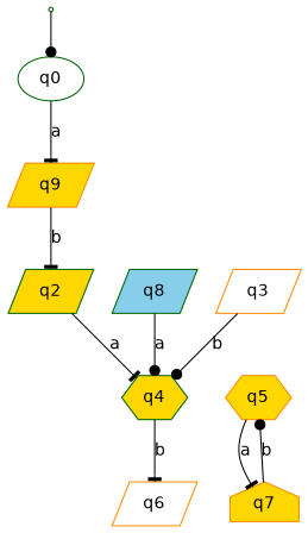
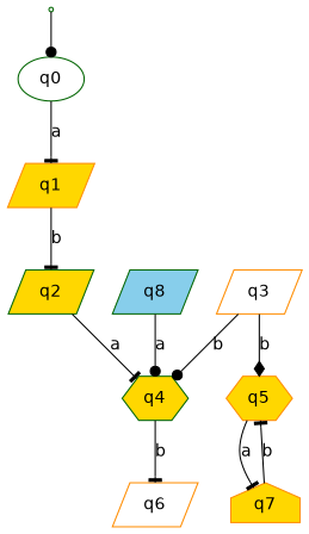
  digraph {
    fontname="DejaVu Sans"
    rankdir=TB
    node [color=darkgreen fillcolor=gold fontname="DejaVu Sans" shape=parallelogram style=filled]
    edge [arrowhead=tee fontname="DejaVu Sans"]
    inic [fillcolor=white shape=point]
    q0 [fillcolor=white shape=ellipse]
-   q1 [color=darkorange label=q9]
+   q1 [color=darkorange]
    q2
    q4 [shape=hexagon]
    q3 [color=darkorange fillcolor=white]
    q5 [color=darkorange shape=hexagon]
    q6 [color=darkorange fillcolor=white]
    q7 [color=darkorange shape=house]
    q8 [fillcolor=skyblue]
    inic -> q0 [arrowhead=dot]
    q0 -> q1 [label=a]
    q1 -> q2 [label=b]
    q2 -> q4 [label=a]
    q4 -> q6 [label=b]
    q3 -> q4 [arrowhead=dot label=b]
+   q3 -> q5 [arrowhead=diamond label=b]
    q5 -> q7 [label=a]
-   q7 -> q5 [arrowhead=dot label=b]
+   q7 -> q5 [label=b]
    q8 -> q4 [arrowhead=dot label=a]
  }
